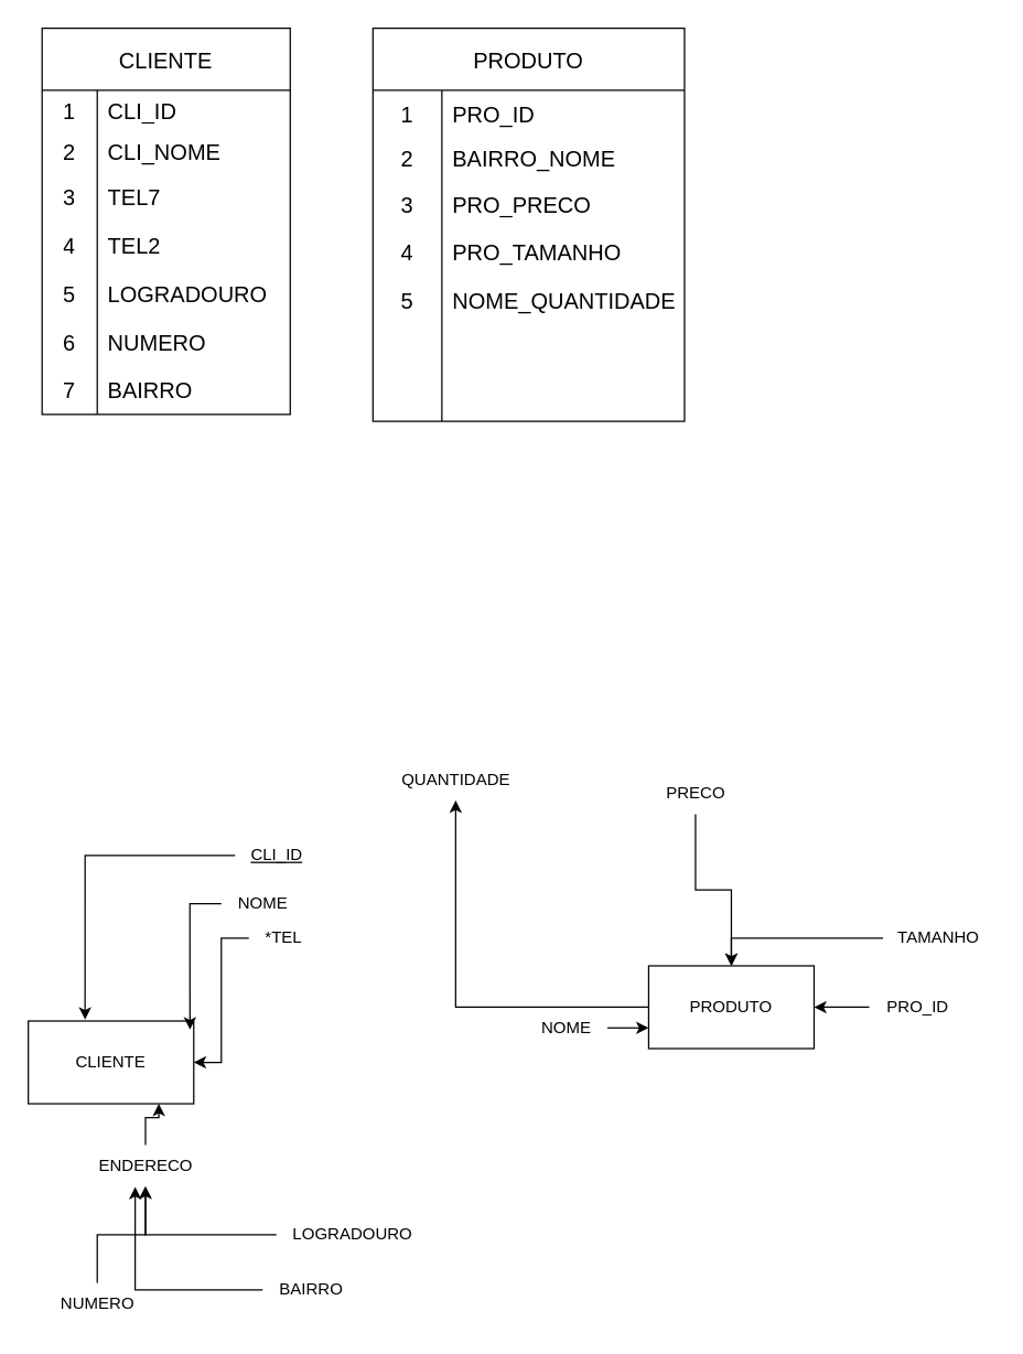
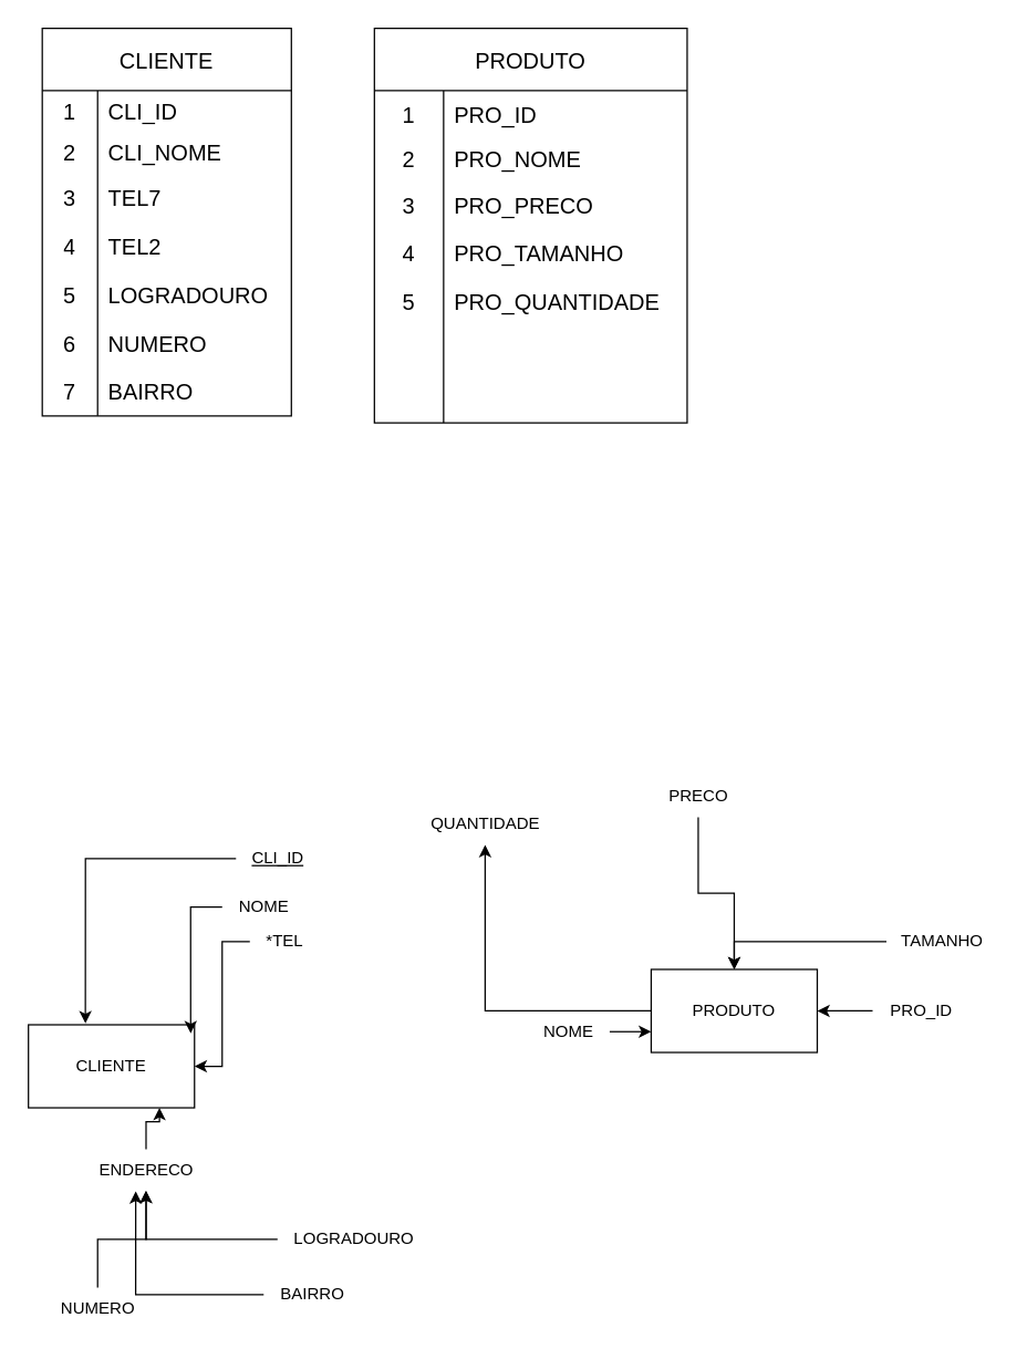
  <mxCell id="0" />
  <mxCell id="1" parent="0" />
  <mxCell id="2" value="CLIENTE" style="rounded=0;whiteSpace=wrap;html=1;" vertex="1" parent="1"><mxGeometry x="20" y="740" width="120" height="60" as="geometry" /></mxCell>
  <mxCell id="3" value="&lt;u&gt;CLI_ID&lt;/u&gt;" style="text;html=1;align=center;verticalAlign=middle;resizable=0;points=[];autosize=1;strokeColor=none;fillColor=none;" vertex="1" parent="1"><mxGeometry x="170" y="605" width="60" height="30" as="geometry" /></mxCell>
  <mxCell id="4" value="NOME" style="text;html=1;align=center;verticalAlign=middle;resizable=0;points=[];autosize=1;strokeColor=none;fillColor=none;" vertex="1" parent="1"><mxGeometry x="160" y="640" width="60" height="30" as="geometry" /></mxCell>
  <mxCell id="5" style="edgeStyle=orthogonalEdgeStyle;rounded=0;orthogonalLoop=1;jettySize=auto;html=1;entryX=1;entryY=0.5;entryDx=0;entryDy=0;" edge="1" parent="1" source="6" target="2"><mxGeometry relative="1" as="geometry" /></mxCell>
  <mxCell id="6" value="*TEL" style="text;html=1;align=center;verticalAlign=middle;resizable=0;points=[];autosize=1;strokeColor=none;fillColor=none;" vertex="1" parent="1"><mxGeometry x="180" y="665" width="50" height="30" as="geometry" /></mxCell>
  <mxCell id="7" value="ENDERECO" style="text;html=1;align=center;verticalAlign=middle;resizable=0;points=[];autosize=1;strokeColor=none;fillColor=none;" vertex="1" parent="1"><mxGeometry x="60" y="830" width="90" height="30" as="geometry" /></mxCell>
  <mxCell id="8" style="edgeStyle=orthogonalEdgeStyle;rounded=0;orthogonalLoop=1;jettySize=auto;html=1;" edge="1" parent="1" source="9" target="7"><mxGeometry relative="1" as="geometry" /></mxCell>
  <mxCell id="9" value="LOGRADOURO" style="text;html=1;align=center;verticalAlign=middle;resizable=0;points=[];autosize=1;strokeColor=none;fillColor=none;" vertex="1" parent="1"><mxGeometry x="200" y="880" width="110" height="30" as="geometry" /></mxCell>
  <mxCell id="10" value="BAIRRO" style="text;html=1;align=center;verticalAlign=middle;resizable=0;points=[];autosize=1;strokeColor=none;fillColor=none;" vertex="1" parent="1"><mxGeometry x="190" y="920" width="70" height="30" as="geometry" /></mxCell>
  <mxCell id="11" style="edgeStyle=orthogonalEdgeStyle;rounded=0;orthogonalLoop=1;jettySize=auto;html=1;" edge="1" parent="1" source="12" target="7"><mxGeometry relative="1" as="geometry" /></mxCell>
  <mxCell id="12" value="NUMERO" style="text;html=1;align=center;verticalAlign=middle;resizable=0;points=[];autosize=1;strokeColor=none;fillColor=none;" vertex="1" parent="1"><mxGeometry x="30" y="930" width="80" height="30" as="geometry" /></mxCell>
  <mxCell id="13" style="edgeStyle=orthogonalEdgeStyle;rounded=0;orthogonalLoop=1;jettySize=auto;html=1;entryX=0.789;entryY=1;entryDx=0;entryDy=0;entryPerimeter=0;" edge="1" parent="1" source="7" target="2"><mxGeometry relative="1" as="geometry" /></mxCell>
  <mxCell id="14" style="edgeStyle=orthogonalEdgeStyle;rounded=0;orthogonalLoop=1;jettySize=auto;html=1;entryX=0.417;entryY=1.009;entryDx=0;entryDy=0;entryPerimeter=0;" edge="1" parent="1" source="10" target="7"><mxGeometry relative="1" as="geometry" /></mxCell>
  <mxCell id="15" style="edgeStyle=orthogonalEdgeStyle;rounded=0;orthogonalLoop=1;jettySize=auto;html=1;entryX=0.343;entryY=-0.017;entryDx=0;entryDy=0;entryPerimeter=0;" edge="1" parent="1" source="3" target="2"><mxGeometry relative="1" as="geometry" /></mxCell>
  <mxCell id="16" style="edgeStyle=orthogonalEdgeStyle;rounded=0;orthogonalLoop=1;jettySize=auto;html=1;entryX=0.977;entryY=0.103;entryDx=0;entryDy=0;entryPerimeter=0;" edge="1" parent="1" source="4" target="2"><mxGeometry relative="1" as="geometry" /></mxCell>
  <mxCell id="17" style="edgeStyle=orthogonalEdgeStyle;rounded=0;orthogonalLoop=1;jettySize=auto;html=1;" edge="1" parent="1" source="18" target="71"><mxGeometry relative="1" as="geometry" /></mxCell>
  <mxCell id="18" value="PRODUTO" style="rounded=0;whiteSpace=wrap;html=1;" vertex="1" parent="1"><mxGeometry x="470" width="120" height="60" as="geometry" y="700" /></mxCell>
  <mxCell id="19" style="edgeStyle=orthogonalEdgeStyle;rounded=0;orthogonalLoop=1;jettySize=auto;html=1;" edge="1" parent="1" source="20" target="18"><mxGeometry relative="1" as="geometry" /></mxCell>
  <mxCell id="20" value="PRO_ID" style="text;html=1;align=center;verticalAlign=middle;resizable=0;points=[];autosize=1;strokeColor=none;fillColor=none;" vertex="1" parent="1"><mxGeometry x="630" y="715" width="70" height="30" as="geometry" /></mxCell>
  <mxCell id="21" style="edgeStyle=orthogonalEdgeStyle;rounded=0;orthogonalLoop=1;jettySize=auto;html=1;" edge="1" parent="1" source="22" target="18"><mxGeometry relative="1" as="geometry"><Array as="points"><mxPoint x="544" y="733" /></Array></mxGeometry></mxCell>
  <mxCell id="22" value="NOME" style="text;html=1;align=center;verticalAlign=middle;resizable=0;points=[];autosize=1;strokeColor=none;fillColor=none;" vertex="1" parent="1"><mxGeometry x="380" y="730" width="60" height="30" as="geometry" /></mxCell>
  <mxCell id="23" style="edgeStyle=orthogonalEdgeStyle;rounded=0;orthogonalLoop=1;jettySize=auto;html=1;" edge="1" parent="1" source="24" target="18"><mxGeometry relative="1" as="geometry" /></mxCell>
  <mxCell id="24" value="TAMANHO" style="text;html=1;align=center;verticalAlign=middle;resizable=0;points=[];autosize=1;strokeColor=none;fillColor=none;" vertex="1" parent="1"><mxGeometry x="640" y="665" width="80" height="30" as="geometry" /></mxCell>
  <mxCell id="25" style="edgeStyle=orthogonalEdgeStyle;rounded=0;orthogonalLoop=1;jettySize=auto;html=1;" edge="1" parent="1" source="26" target="18"><mxGeometry relative="1" as="geometry" /></mxCell>
  <mxCell id="26" value="PRECO" style="text;html=1;align=center;verticalAlign=middle;resizable=0;points=[];autosize=1;strokeColor=none;fillColor=none;" vertex="1" parent="1"><mxGeometry x="469" y="560" width="70" height="30" as="geometry" /></mxCell>
  <mxCell id="27" value="CLIENTE" style="shape=table;startSize=45;container=1;collapsible=0;childLayout=tableLayout;fixedRows=1;rowLines=0;fontStyle=0;strokeColor=default;fontSize=16;" vertex="1" parent="1"><mxGeometry x="30" y="20" width="180" height="280" as="geometry" /></mxCell>
  <mxCell id="28" value="" style="shape=tableRow;horizontal=0;startSize=0;swimlaneHead=0;swimlaneBody=0;top=0;left=0;bottom=0;right=0;collapsible=0;dropTarget=0;fillColor=none;points=[[0,0.5],[1,0.5]];portConstraint=eastwest;strokeColor=inherit;fontSize=16;" vertex="1" parent="27"><mxGeometry y="45" width="180" height="30" as="geometry" /></mxCell>
  <mxCell id="29" value="1" style="shape=partialRectangle;html=1;whiteSpace=wrap;connectable=0;fillColor=none;top=0;left=0;bottom=0;right=0;overflow=hidden;pointerEvents=1;strokeColor=inherit;fontSize=16;" vertex="1" parent="28"><mxGeometry width="40" height="30" as="geometry"><mxRectangle width="40" height="30" as="alternateBounds" /></mxGeometry></mxCell>
  <mxCell id="30" value="CLI_ID" style="shape=partialRectangle;html=1;whiteSpace=wrap;connectable=0;fillColor=none;top=0;left=0;bottom=0;right=0;align=left;spacingLeft=6;overflow=hidden;strokeColor=inherit;fontSize=16;" vertex="1" parent="28"><mxGeometry x="40" width="140" height="30" as="geometry"><mxRectangle width="140" height="30" as="alternateBounds" /></mxGeometry></mxCell>
  <mxCell id="31" value="" style="shape=tableRow;horizontal=0;startSize=0;swimlaneHead=0;swimlaneBody=0;top=0;left=0;bottom=0;right=0;collapsible=0;dropTarget=0;fillColor=none;points=[[0,0.5],[1,0.5]];portConstraint=eastwest;strokeColor=inherit;fontSize=16;" vertex="1" parent="27"><mxGeometry y="75" width="180" height="30" as="geometry" /></mxCell>
  <mxCell id="32" value="2" style="shape=partialRectangle;html=1;whiteSpace=wrap;connectable=0;fillColor=none;top=0;left=0;bottom=0;right=0;overflow=hidden;strokeColor=inherit;fontSize=16;" vertex="1" parent="31"><mxGeometry width="40" height="30" as="geometry"><mxRectangle width="40" height="30" as="alternateBounds" /></mxGeometry></mxCell>
  <mxCell id="33" value="CLI_NOME" style="shape=partialRectangle;html=1;whiteSpace=wrap;connectable=0;fillColor=none;top=0;left=0;bottom=0;right=0;align=left;spacingLeft=6;overflow=hidden;strokeColor=inherit;fontSize=16;" vertex="1" parent="31"><mxGeometry x="40" width="140" height="30" as="geometry"><mxRectangle width="140" height="30" as="alternateBounds" /></mxGeometry></mxCell>
  <mxCell id="34" value="" style="shape=tableRow;horizontal=0;startSize=0;swimlaneHead=0;swimlaneBody=0;top=0;left=0;bottom=0;right=0;collapsible=0;dropTarget=0;fillColor=none;points=[[0,0.5],[1,0.5]];portConstraint=eastwest;strokeColor=inherit;fontSize=16;" vertex="1" parent="27"><mxGeometry y="105" width="180" height="35" as="geometry" /></mxCell>
  <mxCell id="35" value="3" style="shape=partialRectangle;html=1;whiteSpace=wrap;connectable=0;fillColor=none;top=0;left=0;bottom=0;right=0;overflow=hidden;strokeColor=inherit;fontSize=16;" vertex="1" parent="34"><mxGeometry width="40" height="35" as="geometry"><mxRectangle width="40" height="35" as="alternateBounds" /></mxGeometry></mxCell>
  <mxCell id="36" value="TEL7" style="shape=partialRectangle;html=1;whiteSpace=wrap;connectable=0;fillColor=none;top=0;left=0;bottom=0;right=0;align=left;spacingLeft=6;overflow=hidden;strokeColor=inherit;fontSize=16;" vertex="1" parent="34"><mxGeometry x="40" width="140" height="35" as="geometry"><mxRectangle width="140" height="35" as="alternateBounds" /></mxGeometry></mxCell>
  <mxCell id="37" value="" style="shape=tableRow;horizontal=0;startSize=0;swimlaneHead=0;swimlaneBody=0;top=0;left=0;bottom=0;right=0;collapsible=0;dropTarget=0;fillColor=none;points=[[0,0.5],[1,0.5]];portConstraint=eastwest;strokeColor=inherit;fontSize=16;" vertex="1" parent="27"><mxGeometry y="140" width="180" height="35" as="geometry" /></mxCell>
  <mxCell id="38" value="4" style="shape=partialRectangle;html=1;whiteSpace=wrap;connectable=0;fillColor=none;top=0;left=0;bottom=0;right=0;overflow=hidden;strokeColor=inherit;fontSize=16;" vertex="1" parent="37"><mxGeometry width="40" height="35" as="geometry"><mxRectangle width="40" height="35" as="alternateBounds" /></mxGeometry></mxCell>
  <mxCell id="39" value="TEL2" style="shape=partialRectangle;html=1;whiteSpace=wrap;connectable=0;fillColor=none;top=0;left=0;bottom=0;right=0;align=left;spacingLeft=6;overflow=hidden;strokeColor=inherit;fontSize=16;" vertex="1" parent="37"><mxGeometry x="40" width="140" height="35" as="geometry"><mxRectangle width="140" height="35" as="alternateBounds" /></mxGeometry></mxCell>
  <mxCell id="40" value="" style="shape=tableRow;horizontal=0;startSize=0;swimlaneHead=0;swimlaneBody=0;top=0;left=0;bottom=0;right=0;collapsible=0;dropTarget=0;fillColor=none;points=[[0,0.5],[1,0.5]];portConstraint=eastwest;strokeColor=inherit;fontSize=16;" vertex="1" parent="27"><mxGeometry y="175" width="180" height="35" as="geometry" /></mxCell>
  <mxCell id="41" value="5" style="shape=partialRectangle;html=1;whiteSpace=wrap;connectable=0;fillColor=none;top=0;left=0;bottom=0;right=0;overflow=hidden;strokeColor=inherit;fontSize=16;" vertex="1" parent="40"><mxGeometry width="40" height="35" as="geometry"><mxRectangle width="40" height="35" as="alternateBounds" /></mxGeometry></mxCell>
  <mxCell id="42" value="LOGRADOURO" style="shape=partialRectangle;html=1;whiteSpace=wrap;connectable=0;fillColor=none;top=0;left=0;bottom=0;right=0;align=left;spacingLeft=6;overflow=hidden;strokeColor=inherit;fontSize=16;" vertex="1" parent="40"><mxGeometry x="40" width="140" height="35" as="geometry"><mxRectangle width="140" height="35" as="alternateBounds" /></mxGeometry></mxCell>
  <mxCell id="43" value="" style="shape=tableRow;horizontal=0;startSize=0;swimlaneHead=0;swimlaneBody=0;top=0;left=0;bottom=0;right=0;collapsible=0;dropTarget=0;fillColor=none;points=[[0,0.5],[1,0.5]];portConstraint=eastwest;strokeColor=inherit;fontSize=16;" vertex="1" parent="27"><mxGeometry y="210" width="180" height="35" as="geometry" /></mxCell>
  <mxCell id="44" value="6" style="shape=partialRectangle;html=1;whiteSpace=wrap;connectable=0;fillColor=none;top=0;left=0;bottom=0;right=0;overflow=hidden;strokeColor=inherit;fontSize=16;" vertex="1" parent="43"><mxGeometry width="40" height="35" as="geometry"><mxRectangle width="40" height="35" as="alternateBounds" /></mxGeometry></mxCell>
  <mxCell id="45" value="NUMERO" style="shape=partialRectangle;html=1;whiteSpace=wrap;connectable=0;fillColor=none;top=0;left=0;bottom=0;right=0;align=left;spacingLeft=6;overflow=hidden;strokeColor=inherit;fontSize=16;" vertex="1" parent="43"><mxGeometry x="40" width="140" height="35" as="geometry"><mxRectangle width="140" height="35" as="alternateBounds" /></mxGeometry></mxCell>
  <mxCell id="46" value="" style="shape=tableRow;horizontal=0;startSize=0;swimlaneHead=0;swimlaneBody=0;top=0;left=0;bottom=0;right=0;collapsible=0;dropTarget=0;fillColor=none;points=[[0,0.5],[1,0.5]];portConstraint=eastwest;strokeColor=inherit;fontSize=16;" vertex="1" parent="27"><mxGeometry y="245" width="180" height="35" as="geometry" /></mxCell>
  <mxCell id="47" value="7" style="shape=partialRectangle;html=1;whiteSpace=wrap;connectable=0;fillColor=none;top=0;left=0;bottom=0;right=0;overflow=hidden;strokeColor=inherit;fontSize=16;" vertex="1" parent="46"><mxGeometry width="40" height="35" as="geometry"><mxRectangle width="40" height="35" as="alternateBounds" /></mxGeometry></mxCell>
  <mxCell id="48" value="BAIRRO" style="shape=partialRectangle;html=1;whiteSpace=wrap;connectable=0;fillColor=none;top=0;left=0;bottom=0;right=0;align=left;spacingLeft=6;overflow=hidden;strokeColor=inherit;fontSize=16;" vertex="1" parent="46"><mxGeometry x="40" width="140" height="35" as="geometry"><mxRectangle width="140" height="35" as="alternateBounds" /></mxGeometry></mxCell>
  <mxCell id="49" value="PRODUTO" style="shape=table;startSize=45;container=1;collapsible=0;childLayout=tableLayout;fixedRows=1;rowLines=0;fontStyle=0;strokeColor=default;fontSize=16;" vertex="1" parent="1"><mxGeometry x="270" y="20" width="226" height="285" as="geometry" /></mxCell>
  <mxCell id="50" value="" style="shape=tableRow;horizontal=0;startSize=0;swimlaneHead=0;swimlaneBody=0;top=0;left=0;bottom=0;right=0;collapsible=0;dropTarget=0;fillColor=none;points=[[0,0.5],[1,0.5]];portConstraint=eastwest;strokeColor=inherit;fontSize=16;" vertex="1" parent="49"><mxGeometry y="45" width="226" height="35" as="geometry" /></mxCell>
  <mxCell id="51" value="1" style="shape=partialRectangle;html=1;whiteSpace=wrap;connectable=0;fillColor=none;top=0;left=0;bottom=0;right=0;overflow=hidden;pointerEvents=1;strokeColor=inherit;fontSize=16;" vertex="1" parent="50"><mxGeometry width="50" height="35" as="geometry"><mxRectangle width="50" height="35" as="alternateBounds" /></mxGeometry></mxCell>
  <mxCell id="52" value="PRO_ID" style="shape=partialRectangle;html=1;whiteSpace=wrap;connectable=0;fillColor=none;top=0;left=0;bottom=0;right=0;align=left;spacingLeft=6;overflow=hidden;strokeColor=inherit;fontSize=16;" vertex="1" parent="50"><mxGeometry x="50" width="176" height="35" as="geometry"><mxRectangle width="176" height="35" as="alternateBounds" /></mxGeometry></mxCell>
  <mxCell id="53" value="" style="shape=tableRow;horizontal=0;startSize=0;swimlaneHead=0;swimlaneBody=0;top=0;left=0;bottom=0;right=0;collapsible=0;dropTarget=0;fillColor=none;points=[[0,0.5],[1,0.5]];portConstraint=eastwest;strokeColor=inherit;fontSize=16;" vertex="1" parent="49"><mxGeometry y="80" width="226" height="30" as="geometry" /></mxCell>
  <mxCell id="54" value="2" style="shape=partialRectangle;html=1;whiteSpace=wrap;connectable=0;fillColor=none;top=0;left=0;bottom=0;right=0;overflow=hidden;strokeColor=inherit;fontSize=16;" vertex="1" parent="53"><mxGeometry width="50" height="30" as="geometry"><mxRectangle width="50" height="30" as="alternateBounds" /></mxGeometry></mxCell>
- <mxCell id="55" value="BAIRRO_NOME" style="shape=partialRectangle;html=1;whiteSpace=wrap;connectable=0;fillColor=none;top=0;left=0;bottom=0;right=0;align=left;spacingLeft=6;overflow=hidden;strokeColor=inherit;fontSize=16;" vertex="1" parent="53"><mxGeometry x="50" width="176" height="30" as="geometry"><mxRectangle width="176" height="30" as="alternateBounds" /></mxGeometry></mxCell>
+ <mxCell id="55" value="PRO_NOME" style="shape=partialRectangle;html=1;whiteSpace=wrap;connectable=0;fillColor=none;top=0;left=0;bottom=0;right=0;align=left;spacingLeft=6;overflow=hidden;strokeColor=inherit;fontSize=16;" vertex="1" parent="53"><mxGeometry x="50" width="176" height="30" as="geometry"><mxRectangle width="176" height="30" as="alternateBounds" /></mxGeometry></mxCell>
  <mxCell id="56" value="" style="shape=tableRow;horizontal=0;startSize=0;swimlaneHead=0;swimlaneBody=0;top=0;left=0;bottom=0;right=0;collapsible=0;dropTarget=0;fillColor=none;points=[[0,0.5],[1,0.5]];portConstraint=eastwest;strokeColor=inherit;fontSize=16;" vertex="1" parent="49"><mxGeometry y="110" width="226" height="35" as="geometry" /></mxCell>
  <mxCell id="57" value="3" style="shape=partialRectangle;html=1;whiteSpace=wrap;connectable=0;fillColor=none;top=0;left=0;bottom=0;right=0;overflow=hidden;strokeColor=inherit;fontSize=16;" vertex="1" parent="56"><mxGeometry width="50" height="35" as="geometry"><mxRectangle width="50" height="35" as="alternateBounds" /></mxGeometry></mxCell>
  <mxCell id="58" value="PRO_PRECO" style="shape=partialRectangle;html=1;whiteSpace=wrap;connectable=0;fillColor=none;top=0;left=0;bottom=0;right=0;align=left;spacingLeft=6;overflow=hidden;strokeColor=inherit;fontSize=16;" vertex="1" parent="56"><mxGeometry x="50" width="176" height="35" as="geometry"><mxRectangle width="176" height="35" as="alternateBounds" /></mxGeometry></mxCell>
  <mxCell id="59" value="" style="shape=tableRow;horizontal=0;startSize=0;swimlaneHead=0;swimlaneBody=0;top=0;left=0;bottom=0;right=0;collapsible=0;dropTarget=0;fillColor=none;points=[[0,0.5],[1,0.5]];portConstraint=eastwest;strokeColor=inherit;fontSize=16;" vertex="1" parent="49"><mxGeometry y="145" width="226" height="35" as="geometry" /></mxCell>
  <mxCell id="60" value="4" style="shape=partialRectangle;html=1;whiteSpace=wrap;connectable=0;fillColor=none;top=0;left=0;bottom=0;right=0;overflow=hidden;strokeColor=inherit;fontSize=16;" vertex="1" parent="59"><mxGeometry width="50" height="35" as="geometry"><mxRectangle width="50" height="35" as="alternateBounds" /></mxGeometry></mxCell>
  <mxCell id="61" value="PRO_TAMANHO" style="shape=partialRectangle;html=1;whiteSpace=wrap;connectable=0;fillColor=none;top=0;left=0;bottom=0;right=0;align=left;spacingLeft=6;overflow=hidden;strokeColor=inherit;fontSize=16;" vertex="1" parent="59"><mxGeometry x="50" width="176" height="35" as="geometry"><mxRectangle width="176" height="35" as="alternateBounds" /></mxGeometry></mxCell>
  <mxCell id="62" value="" style="shape=tableRow;horizontal=0;startSize=0;swimlaneHead=0;swimlaneBody=0;top=0;left=0;bottom=0;right=0;collapsible=0;dropTarget=0;fillColor=none;points=[[0,0.5],[1,0.5]];portConstraint=eastwest;strokeColor=inherit;fontSize=16;" vertex="1" parent="49"><mxGeometry y="180" width="226" height="35" as="geometry" /></mxCell>
  <mxCell id="63" value="5" style="shape=partialRectangle;html=1;whiteSpace=wrap;connectable=0;fillColor=none;top=0;left=0;bottom=0;right=0;overflow=hidden;strokeColor=inherit;fontSize=16;" vertex="1" parent="62"><mxGeometry width="50" height="35" as="geometry"><mxRectangle width="50" height="35" as="alternateBounds" /></mxGeometry></mxCell>
- <mxCell id="64" value="NOME_QUANTIDADE" style="shape=partialRectangle;html=1;whiteSpace=wrap;connectable=0;fillColor=none;top=0;left=0;bottom=0;right=0;align=left;spacingLeft=6;overflow=hidden;strokeColor=inherit;fontSize=16;" vertex="1" parent="62"><mxGeometry x="50" width="176" height="35" as="geometry"><mxRectangle width="176" height="35" as="alternateBounds" /></mxGeometry></mxCell>
+ <mxCell id="64" value="PRO_QUANTIDADE" style="shape=partialRectangle;html=1;whiteSpace=wrap;connectable=0;fillColor=none;top=0;left=0;bottom=0;right=0;align=left;spacingLeft=6;overflow=hidden;strokeColor=inherit;fontSize=16;" vertex="1" parent="62"><mxGeometry x="50" width="176" height="35" as="geometry"><mxRectangle width="176" height="35" as="alternateBounds" /></mxGeometry></mxCell>
  <mxCell id="65" value="" style="shape=tableRow;horizontal=0;startSize=0;swimlaneHead=0;swimlaneBody=0;top=0;left=0;bottom=0;right=0;collapsible=0;dropTarget=0;fillColor=none;points=[[0,0.5],[1,0.5]];portConstraint=eastwest;strokeColor=inherit;fontSize=16;" vertex="1" parent="49"><mxGeometry y="215" width="226" height="35" as="geometry" /></mxCell>
  <mxCell id="66" value="" style="shape=partialRectangle;html=1;whiteSpace=wrap;connectable=0;fillColor=none;top=0;left=0;bottom=0;right=0;overflow=hidden;strokeColor=inherit;fontSize=16;" vertex="1" parent="65"><mxGeometry width="50" height="35" as="geometry"><mxRectangle width="50" height="35" as="alternateBounds" /></mxGeometry></mxCell>
  <mxCell id="67" value="" style="shape=partialRectangle;html=1;whiteSpace=wrap;connectable=0;fillColor=none;top=0;left=0;bottom=0;right=0;align=left;spacingLeft=6;overflow=hidden;strokeColor=inherit;fontSize=16;" vertex="1" parent="65"><mxGeometry x="50" width="176" height="35" as="geometry"><mxRectangle width="176" height="35" as="alternateBounds" /></mxGeometry></mxCell>
  <mxCell id="68" value="" style="shape=tableRow;horizontal=0;startSize=0;swimlaneHead=0;swimlaneBody=0;top=0;left=0;bottom=0;right=0;collapsible=0;dropTarget=0;fillColor=none;points=[[0,0.5],[1,0.5]];portConstraint=eastwest;strokeColor=inherit;fontSize=16;" vertex="1" parent="49"><mxGeometry y="250" width="226" height="35" as="geometry" /></mxCell>
  <mxCell id="69" value="" style="shape=partialRectangle;html=1;whiteSpace=wrap;connectable=0;fillColor=none;top=0;left=0;bottom=0;right=0;overflow=hidden;strokeColor=inherit;fontSize=16;" vertex="1" parent="68"><mxGeometry width="50" height="35" as="geometry"><mxRectangle width="50" height="35" as="alternateBounds" /></mxGeometry></mxCell>
  <mxCell id="70" value="" style="shape=partialRectangle;html=1;whiteSpace=wrap;connectable=0;fillColor=none;top=0;left=0;bottom=0;right=0;align=left;spacingLeft=6;overflow=hidden;strokeColor=inherit;fontSize=16;" vertex="1" parent="68"><mxGeometry x="50" width="176" height="35" as="geometry"><mxRectangle width="176" height="35" as="alternateBounds" /></mxGeometry></mxCell>
- <mxCell id="71" value="QUANTIDADE" style="text;html=1;align=center;verticalAlign=middle;resizable=0;points=[];autosize=1;strokeColor=none;fillColor=none;" vertex="1" parent="1"><mxGeometry x="280" y="550" width="100" height="30" as="geometry" /></mxCell>
+ <mxCell id="71" value="QUANTIDADE" style="text;html=1;align=center;verticalAlign=middle;resizable=0;points=[];autosize=1;strokeColor=none;fillColor=none;" vertex="1" parent="1"><mxGeometry x="300" y="580" width="100" height="30" as="geometry" /></mxCell>
